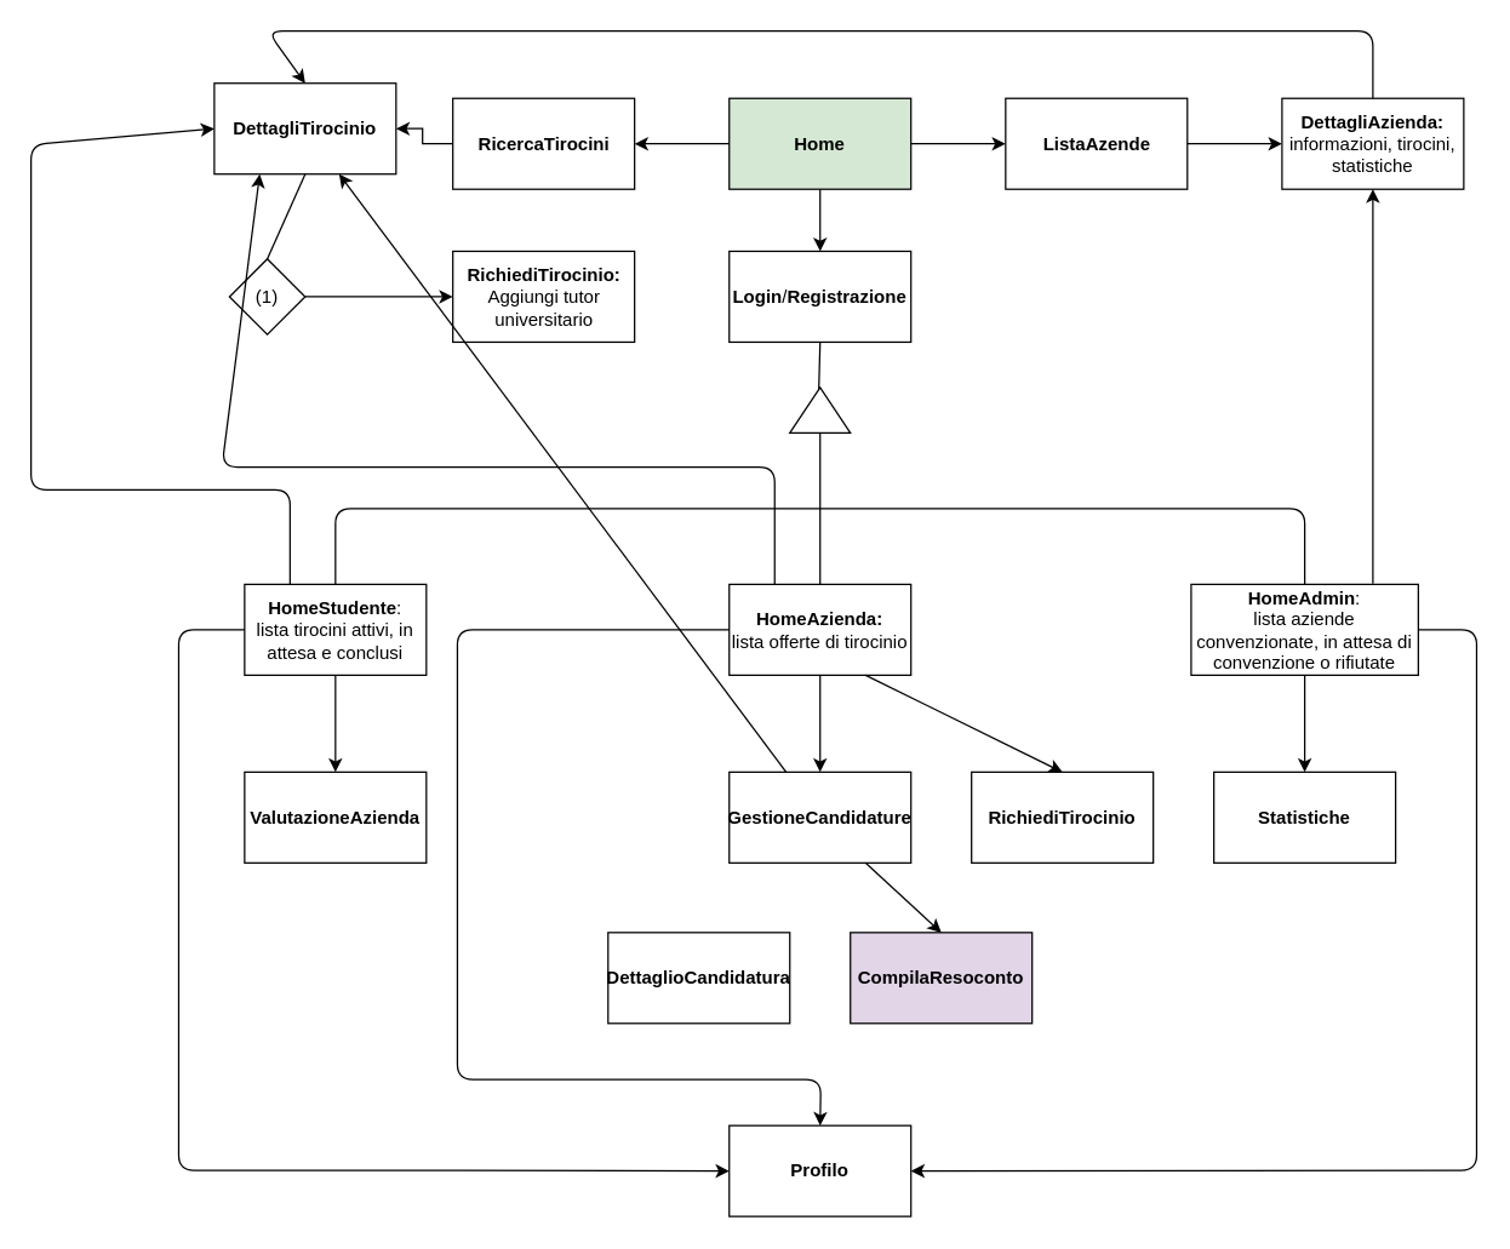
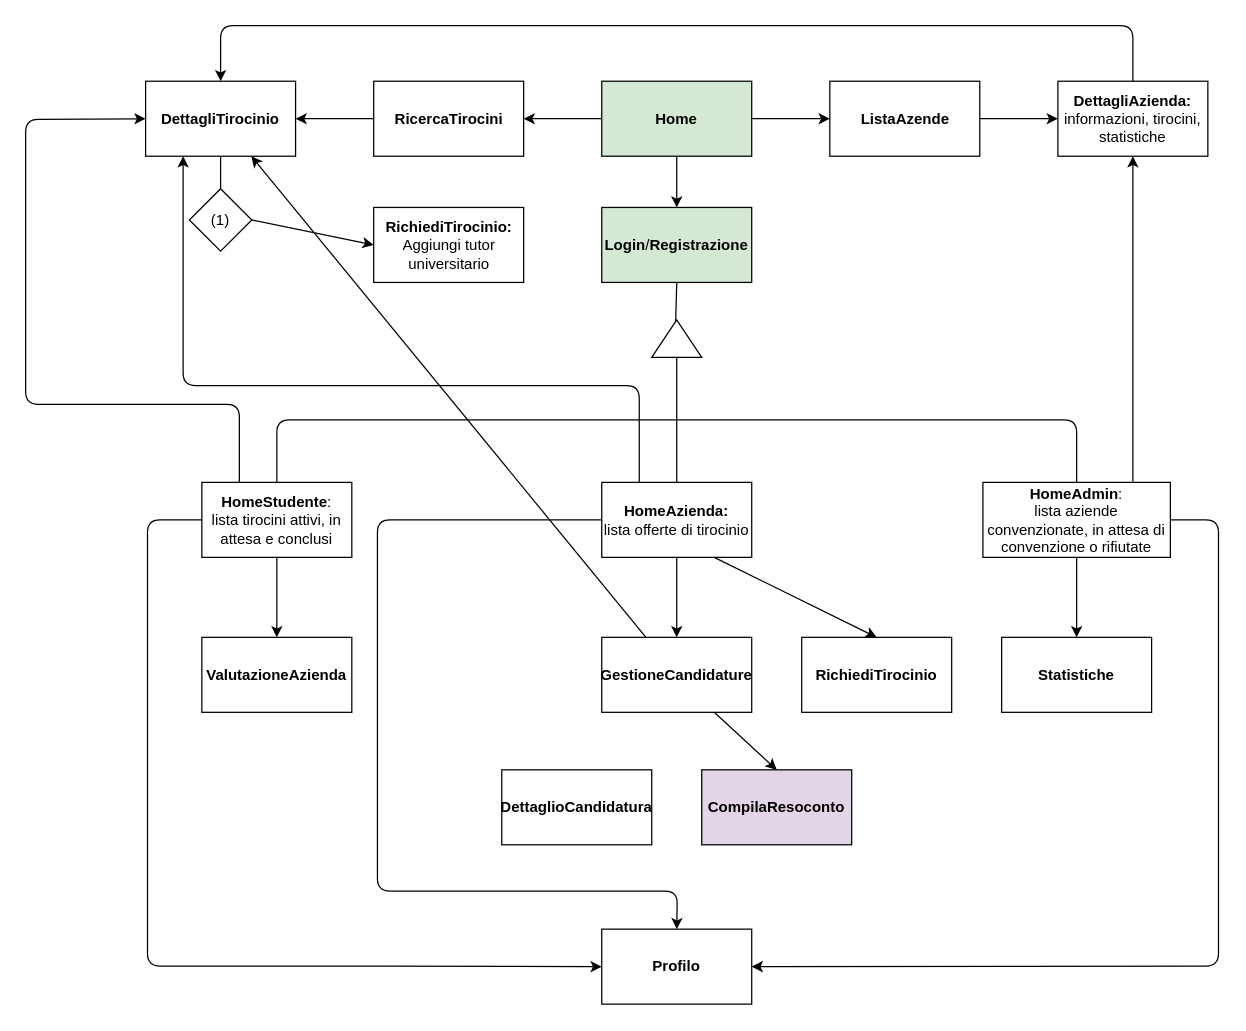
  <mxCell id="0" />
  <mxCell id="1" parent="0" />
  <mxCell id="2" value="" style="edgeStyle=orthogonalEdgeStyle;rounded=0;orthogonalLoop=1;jettySize=auto;html=1;" edge="1" parent="1" source="5" target="9"><mxGeometry relative="1" as="geometry" /></mxCell>
  <mxCell id="3" value="" style="edgeStyle=orthogonalEdgeStyle;rounded=0;orthogonalLoop=1;jettySize=auto;html=1;" edge="1" parent="1" source="5" target="7"><mxGeometry relative="1" as="geometry" /></mxCell>
  <mxCell id="4" value="" style="edgeStyle=orthogonalEdgeStyle;rounded=0;orthogonalLoop=1;jettySize=auto;html=1;" edge="1" parent="1" source="5" target="10"><mxGeometry relative="1" as="geometry" /></mxCell>
  <mxCell id="5" value="&lt;b&gt;Home&lt;/b&gt;" style="rounded=0;whiteSpace=wrap;html=1;fillColor=#d5e8d4;" parent="1" vertex="1"><mxGeometry x="481" y="64.5" width="120" height="60" as="geometry" /></mxCell>
  <mxCell id="6" value="" style="edgeStyle=orthogonalEdgeStyle;rounded=0;orthogonalLoop=1;jettySize=auto;html=1;" edge="1" parent="1" source="7" target="26"><mxGeometry relative="1" as="geometry" /></mxCell>
  <mxCell id="7" value="&lt;b&gt;RicercaTirocini&lt;/b&gt;" style="rounded=0;whiteSpace=wrap;html=1;" parent="1" vertex="1"><mxGeometry x="298.5" y="64.5" width="120" height="60" as="geometry" /></mxCell>
  <mxCell id="8" value="" style="edgeStyle=orthogonalEdgeStyle;rounded=0;orthogonalLoop=1;jettySize=auto;html=1;" edge="1" parent="1" source="9" target="19"><mxGeometry relative="1" as="geometry" /></mxCell>
  <mxCell id="9" value="&lt;b&gt;ListaAzende&lt;/b&gt;" style="rounded=0;whiteSpace=wrap;html=1;" parent="1" vertex="1"><mxGeometry x="663.5" y="64.5" width="120" height="60" as="geometry" /></mxCell>
- <mxCell id="10" value="&lt;b&gt;Login&lt;/b&gt;/&lt;b&gt;Registrazione&lt;/b&gt;" style="rounded=0;whiteSpace=wrap;html=1;" parent="1" vertex="1"><mxGeometry x="481" y="165.5" width="120" height="60" as="geometry" /></mxCell>
+ <mxCell id="10" value="&lt;b&gt;Login&lt;/b&gt;/&lt;b&gt;Registrazione&lt;/b&gt;" style="rounded=0;whiteSpace=wrap;html=1;fillColor=#d5e8d4;" parent="1" vertex="1"><mxGeometry x="481" y="165.5" width="120" height="60" as="geometry" /></mxCell>
  <mxCell id="11" value="&lt;div&gt;&lt;b&gt;HomeAzienda:&lt;/b&gt;&lt;/div&gt;&lt;div&gt;lista offerte di tirocinio&lt;br&gt;&lt;/div&gt;" style="rounded=0;whiteSpace=wrap;html=1;" parent="1" vertex="1"><mxGeometry x="481" y="385.5" width="120" height="60" as="geometry" /></mxCell>
  <mxCell id="12" value="" style="endArrow=none;html=1;entryX=0.5;entryY=1;entryDx=0;entryDy=0;exitX=0.767;exitY=0.475;exitDx=0;exitDy=0;exitPerimeter=0;" parent="1" source="13" target="10" edge="1"><mxGeometry width="50" height="50" relative="1" as="geometry"><mxPoint x="311" y="475.5" as="sourcePoint" /><mxPoint x="361" y="425.5" as="targetPoint" /></mxGeometry></mxCell>
  <mxCell id="13" value="" style="triangle;whiteSpace=wrap;html=1;direction=north;" parent="1" vertex="1"><mxGeometry x="521" y="255.5" width="40" height="30" as="geometry" /></mxCell>
  <mxCell id="14" value="" style="endArrow=none;html=1;entryX=0;entryY=0.5;entryDx=0;entryDy=0;exitX=0.5;exitY=0;exitDx=0;exitDy=0;" parent="1" source="11" target="13" edge="1"><mxGeometry width="50" height="50" relative="1" as="geometry"><mxPoint x="541" y="345.5" as="sourcePoint" /><mxPoint x="541" y="215.5" as="targetPoint" /></mxGeometry></mxCell>
  <mxCell id="15" value="&lt;div&gt;&lt;b&gt;HomeStudente&lt;/b&gt;:&lt;/div&gt;&lt;div&gt;lista tirocini attivi, in attesa e conclusi&lt;br&gt;&lt;/div&gt;" style="rounded=0;whiteSpace=wrap;html=1;" parent="1" vertex="1"><mxGeometry x="161" y="385.5" width="120" height="60" as="geometry" /></mxCell>
  <mxCell id="16" value="&lt;div&gt;&lt;b&gt;HomeAdmin&lt;/b&gt;:&lt;/div&gt;&lt;div&gt;lista aziende convenzionate, in attesa di convenzione o rifiutate&lt;br&gt;&lt;/div&gt;" style="rounded=0;whiteSpace=wrap;html=1;" parent="1" vertex="1"><mxGeometry x="786" y="385.5" width="150" height="60" as="geometry" /></mxCell>
  <mxCell id="17" value="" style="endArrow=none;html=1;entryX=0.5;entryY=0;entryDx=0;entryDy=0;" parent="1" target="15" edge="1"><mxGeometry width="50" height="50" relative="1" as="geometry"><mxPoint x="541" y="335.5" as="sourcePoint" /><mxPoint x="341" y="465.5" as="targetPoint" /><Array as="points"><mxPoint x="221" y="335.5" /></Array></mxGeometry></mxCell>
  <mxCell id="18" value="" style="endArrow=none;html=1;entryX=0.5;entryY=0;entryDx=0;entryDy=0;" parent="1" target="16" edge="1"><mxGeometry width="50" height="50" relative="1" as="geometry"><mxPoint x="541" y="335.5" as="sourcePoint" /><mxPoint x="341" y="465.5" as="targetPoint" /><Array as="points"><mxPoint x="731" y="335.5" /><mxPoint x="861" y="335.5" /></Array></mxGeometry></mxCell>
  <mxCell id="19" value="&lt;div&gt;&lt;b&gt;DettagliAzienda:&lt;/b&gt;&lt;/div&gt;&lt;div&gt;informazioni, tirocini, statistiche&lt;br&gt;&lt;b&gt;&lt;/b&gt;&lt;/div&gt;" style="rounded=0;whiteSpace=wrap;html=1;" parent="1" vertex="1"><mxGeometry x="846" y="64.5" width="120" height="60" as="geometry" /></mxCell>
  <mxCell id="20" value="&lt;b&gt;RichiediTirocinio:&lt;/b&gt;&lt;br&gt;Aggiungi tutor universitario" style="rounded=0;whiteSpace=wrap;html=1;" parent="1" vertex="1"><mxGeometry x="298.5" y="165.5" width="120" height="60" as="geometry" /></mxCell>
- <mxCell id="21" value="(1)" style="rhombus;whiteSpace=wrap;html=1;" parent="1" vertex="1"><mxGeometry x="151" y="170.5" width="50" height="50" as="geometry" /></mxCell>
+ <mxCell id="21" value="(1)" style="rhombus;whiteSpace=wrap;html=1;" parent="1" vertex="1"><mxGeometry x="151" y="150.5" width="50" height="50" as="geometry" /></mxCell>
  <mxCell id="22" value="&lt;b&gt;ValutazioneAzienda&lt;/b&gt;" style="rounded=0;whiteSpace=wrap;html=1;" parent="1" vertex="1"><mxGeometry x="161" y="509.5" width="120" height="60" as="geometry" /></mxCell>
  <mxCell id="23" value="" style="endArrow=classic;html=1;exitX=0.5;exitY=1;exitDx=0;exitDy=0;entryX=0.5;entryY=0;entryDx=0;entryDy=0;" parent="1" source="15" target="22" edge="1"><mxGeometry width="50" height="50" relative="1" as="geometry"><mxPoint x="61" y="625.5" as="sourcePoint" /><mxPoint x="111" y="575.5" as="targetPoint" /></mxGeometry></mxCell>
  <mxCell id="24" value="&lt;b&gt;CompilaResoconto&lt;/b&gt;" style="rounded=0;whiteSpace=wrap;html=1;fillColor=#e1d5e7;" parent="1" vertex="1"><mxGeometry x="561" y="615.5" width="120" height="60" as="geometry" /></mxCell>
  <mxCell id="25" value="&lt;b&gt;RichiediTirocinio&lt;/b&gt;" style="rounded=0;whiteSpace=wrap;html=1;" parent="1" vertex="1"><mxGeometry x="641" y="509.5" width="120" height="60" as="geometry" /></mxCell>
- <mxCell id="26" value="&lt;b&gt;DettagliTirocinio&lt;/b&gt;" style="rounded=0;whiteSpace=wrap;html=1;" parent="1" vertex="1"><mxGeometry x="141" y="54.5" width="120" height="60" as="geometry" /></mxCell>
+ <mxCell id="26" value="&lt;b&gt;DettagliTirocinio&lt;/b&gt;" style="rounded=0;whiteSpace=wrap;html=1;" parent="1" vertex="1"><mxGeometry x="116" y="64.5" width="120" height="60" as="geometry" /></mxCell>
  <mxCell id="27" value="&lt;b&gt;GestioneCandidature&lt;/b&gt;" style="rounded=0;whiteSpace=wrap;html=1;" parent="1" vertex="1"><mxGeometry x="481" y="509.5" width="120" height="60" as="geometry" /></mxCell>
  <mxCell id="28" value="&lt;b&gt;Statistiche&lt;/b&gt;" style="rounded=0;whiteSpace=wrap;html=1;" parent="1" vertex="1"><mxGeometry x="801" y="509.5" width="120" height="60" as="geometry" /></mxCell>
  <mxCell id="29" value="" style="endArrow=classic;html=1;exitX=0.5;exitY=1;exitDx=0;exitDy=0;entryX=0.5;entryY=0;entryDx=0;entryDy=0;" parent="1" source="11" target="27" edge="1"><mxGeometry width="50" height="50" relative="1" as="geometry"><mxPoint x="61" y="1175.5" as="sourcePoint" /><mxPoint x="111" y="1125.5" as="targetPoint" /></mxGeometry></mxCell>
  <mxCell id="30" value="" style="endArrow=classic;html=1;" parent="1" source="27" target="26" edge="1"><mxGeometry width="50" height="50" relative="1" as="geometry"><mxPoint x="51" y="1045.5" as="sourcePoint" /><mxPoint x="431" y="595.5" as="targetPoint" /></mxGeometry></mxCell>
  <mxCell id="31" value="&lt;b&gt;DettaglioCandidatura&lt;/b&gt;" style="rounded=0;whiteSpace=wrap;html=1;" parent="1" vertex="1"><mxGeometry x="401" y="615.5" width="120" height="60" as="geometry" /></mxCell>
  <mxCell id="32" value="" style="endArrow=classic;html=1;exitX=0.75;exitY=1;exitDx=0;exitDy=0;entryX=0.5;entryY=0;entryDx=0;entryDy=0;" parent="1" source="27" target="24" edge="1"><mxGeometry width="50" height="50" relative="1" as="geometry"><mxPoint x="51" y="1045.5" as="sourcePoint" /><mxPoint x="101" y="995.5" as="targetPoint" /></mxGeometry></mxCell>
  <mxCell id="33" value="" style="endArrow=classic;html=1;exitX=0.75;exitY=1;exitDx=0;exitDy=0;entryX=0.5;entryY=0;entryDx=0;entryDy=0;" parent="1" source="11" target="25" edge="1"><mxGeometry width="50" height="50" relative="1" as="geometry"><mxPoint x="51" y="1045.5" as="sourcePoint" /><mxPoint x="101" y="995.5" as="targetPoint" /></mxGeometry></mxCell>
  <mxCell id="34" value="" style="endArrow=classic;html=1;exitX=0.5;exitY=1;exitDx=0;exitDy=0;entryX=0.5;entryY=0;entryDx=0;entryDy=0;" parent="1" source="16" target="28" edge="1"><mxGeometry width="50" height="50" relative="1" as="geometry"><mxPoint x="51" y="955.5" as="sourcePoint" /><mxPoint x="101" y="905.5" as="targetPoint" /></mxGeometry></mxCell>
  <mxCell id="35" value="" style="endArrow=classic;html=1;exitX=1;exitY=0.5;exitDx=0;exitDy=0;entryX=0;entryY=0.5;entryDx=0;entryDy=0;" edge="1" parent="1" source="21" target="20"><mxGeometry width="50" height="50" relative="1" as="geometry"><mxPoint x="275.5" y="172.5" as="sourcePoint" /><mxPoint x="210.5" y="696.5" as="targetPoint" /></mxGeometry></mxCell>
  <mxCell id="36" value="&lt;b&gt;Profilo&lt;/b&gt;" style="rounded=0;whiteSpace=wrap;html=1;" vertex="1" parent="1"><mxGeometry x="481" y="743" width="120" height="60" as="geometry" /></mxCell>
  <mxCell id="37" value="" style="endArrow=classic;html=1;exitX=0;exitY=0.5;exitDx=0;exitDy=0;entryX=0;entryY=0.5;entryDx=0;entryDy=0;" edge="1" parent="1" source="15" target="36"><mxGeometry width="50" height="50" relative="1" as="geometry"><mxPoint x="20.5" y="872.5" as="sourcePoint" /><mxPoint x="481" y="772" as="targetPoint" /><Array as="points"><mxPoint x="117.5" y="415.5" /><mxPoint x="117.5" y="772.5" /><mxPoint x="293.5" y="772.5" /></Array></mxGeometry></mxCell>
  <mxCell id="38" value="" style="endArrow=classic;html=1;exitX=0;exitY=0.5;exitDx=0;exitDy=0;entryX=0.5;entryY=0;entryDx=0;entryDy=0;" edge="1" parent="1" source="11" target="36"><mxGeometry width="50" height="50" relative="1" as="geometry"><mxPoint x="20.5" y="872.5" as="sourcePoint" /><mxPoint x="541" y="742" as="targetPoint" /><Array as="points"><mxPoint x="301.5" y="415.5" /><mxPoint x="301.5" y="712.5" /><mxPoint x="541.5" y="712.5" /></Array></mxGeometry></mxCell>
  <mxCell id="39" value="" style="endArrow=classic;html=1;exitX=1;exitY=0.5;exitDx=0;exitDy=0;entryX=1;entryY=0.5;entryDx=0;entryDy=0;" edge="1" parent="1" source="16" target="36"><mxGeometry width="50" height="50" relative="1" as="geometry"><mxPoint x="20.5" y="872.5" as="sourcePoint" /><mxPoint x="601" y="772" as="targetPoint" /><Array as="points"><mxPoint x="974.5" y="415.5" /><mxPoint x="974.5" y="772.5" /></Array></mxGeometry></mxCell>
  <mxCell id="40" value="" style="endArrow=none;html=1;exitX=0.5;exitY=1;exitDx=0;exitDy=0;entryX=0.5;entryY=0;entryDx=0;entryDy=0;" edge="1" parent="1" source="26" target="21"><mxGeometry width="50" height="50" relative="1" as="geometry"><mxPoint x="110" y="874" as="sourcePoint" /><mxPoint x="160" y="824" as="targetPoint" /></mxGeometry></mxCell>
  <mxCell id="41" value="" style="endArrow=classic;html=1;exitX=0.5;exitY=0;exitDx=0;exitDy=0;entryX=0.5;entryY=0;entryDx=0;entryDy=0;" edge="1" parent="1" source="19" target="26"><mxGeometry width="50" height="50" relative="1" as="geometry"><mxPoint x="110" y="874" as="sourcePoint" /><mxPoint x="237" y="13.667" as="targetPoint" /><Array as="points"><mxPoint x="906" y="20" /><mxPoint x="176" y="20" /></Array></mxGeometry></mxCell>
  <mxCell id="42" value="" style="endArrow=classic;html=1;exitX=0.25;exitY=0;exitDx=0;exitDy=0;entryX=0;entryY=0.5;entryDx=0;entryDy=0;" edge="1" parent="1" source="15" target="26"><mxGeometry width="50" height="50" relative="1" as="geometry"><mxPoint x="110" y="874" as="sourcePoint" /><mxPoint x="160" y="824" as="targetPoint" /><Array as="points"><mxPoint x="191" y="323" /><mxPoint x="20" y="323" /><mxPoint x="20" y="95" /></Array></mxGeometry></mxCell>
  <mxCell id="43" value="" style="endArrow=classic;html=1;exitX=0.25;exitY=0;exitDx=0;exitDy=0;entryX=0.25;entryY=1;entryDx=0;entryDy=0;" edge="1" parent="1" source="11" target="26"><mxGeometry width="50" height="50" relative="1" as="geometry"><mxPoint x="13" y="874" as="sourcePoint" /><mxPoint x="63" y="824" as="targetPoint" /><Array as="points"><mxPoint x="511" y="308" /><mxPoint x="146" y="308" /></Array></mxGeometry></mxCell>
  <mxCell id="44" value="" style="endArrow=classic;html=1;entryX=0.5;entryY=1;entryDx=0;entryDy=0;" edge="1" parent="1" target="19"><mxGeometry width="50" height="50" relative="1" as="geometry"><mxPoint x="906" y="385" as="sourcePoint" /><mxPoint x="63" y="824" as="targetPoint" /></mxGeometry></mxCell>
